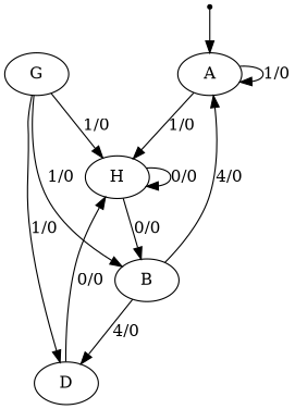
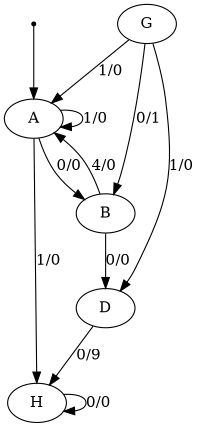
  digraph {
    rankdir=TB
    INIT [shape=point]
    n2 [label=A]
    n3 [label=B]
    n4 [label=H]
    n5 [label=D]
    n6 [label=G]
    INIT -> n2
    n2 -> n2 [label="1/0"]
-   n4 -> n3 [label="0/0"]
+   n2 -> n3 [label="0/0"]
    n2 -> n4 [label="1/0"]
    n3 -> n2 [label="4/0"]
-   n3 -> n5 [label="4/0"]
+   n3 -> n5 [label="0/0"]
    n4 -> n4 [label="0/0"]
-   n5 -> n4 [label="0/0"]
-   n6 -> n4 [label="1/0"]
-   n6 -> n3 [label="1/0"]
+   n5 -> n4 [label="0/9"]
+   n6 -> n2 [label="1/0"]
+   n6 -> n3 [label="0/1"]
    n6 -> n5 [label="1/0"]
  }
